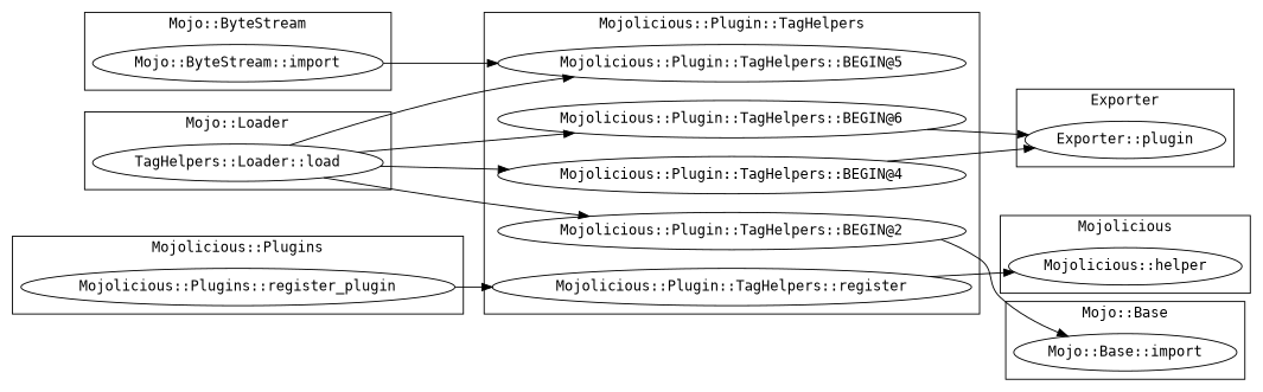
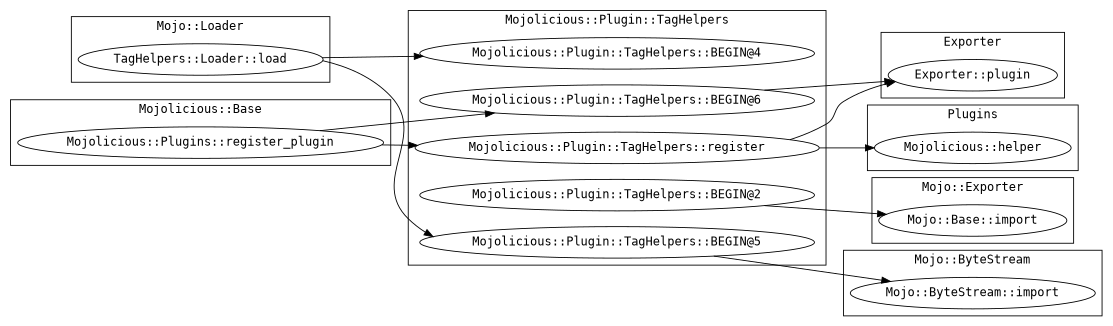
  digraph {
    fontname="DejaVu Sans Mono"
    rankdir=LR
    node [fontname="DejaVu Sans Mono"]
    edge [fontname="DejaVu Sans Mono"]
    n1 [label="Exporter::plugin"]
    "Mojo::ByteStream::import"
    "Mojolicious::Plugin::TagHelpers::BEGIN@6"
    "Mojolicious::Plugin::TagHelpers::register"
    "Mojolicious::Plugin::TagHelpers::BEGIN@2"
    "Mojolicious::Plugin::TagHelpers::BEGIN@5"
    "Mojolicious::Plugin::TagHelpers::BEGIN@4"
    "Mojo::Base::import"
    "Mojolicious::helper"
    n10 [label="TagHelpers::Loader::load"]
    "Mojolicious::Plugins::register_plugin"
    subgraph cluster_1 {
      label=Exporter
      n1
    }
    subgraph cluster_2 {
      label="Mojo::ByteStream"
      "Mojo::ByteStream::import"
    }
    subgraph cluster_3 {
      label="Mojolicious::Plugin::TagHelpers"
      "Mojolicious::Plugin::TagHelpers::BEGIN@6"
      "Mojolicious::Plugin::TagHelpers::register"
      "Mojolicious::Plugin::TagHelpers::BEGIN@2"
      "Mojolicious::Plugin::TagHelpers::BEGIN@5"
      "Mojolicious::Plugin::TagHelpers::BEGIN@4"
    }
    subgraph cluster_4 {
-     label="Mojo::Base"
+     label="Mojo::Exporter"
      "Mojo::Base::import"
    }
    subgraph cluster_5 {
-     label=Mojolicious
+     label=Plugins
      "Mojolicious::helper"
    }
    subgraph cluster_6 {
      label="Mojo::Loader"
      n10
    }
    subgraph cluster_7 {
-     label="Mojolicious::Plugins"
+     label="Mojolicious::Base"
      "Mojolicious::Plugins::register_plugin"
    }
    "Mojolicious::Plugin::TagHelpers::BEGIN@6" -> n1
    "Mojolicious::Plugin::TagHelpers::register" -> "Mojolicious::helper"
    "Mojolicious::Plugin::TagHelpers::BEGIN@2" -> "Mojo::Base::import"
-   "Mojo::ByteStream::import" -> "Mojolicious::Plugin::TagHelpers::BEGIN@5"
-   "Mojolicious::Plugin::TagHelpers::BEGIN@4" -> n1
-   n10 -> "Mojolicious::Plugin::TagHelpers::BEGIN@6"
-   n10 -> "Mojolicious::Plugin::TagHelpers::BEGIN@2"
+   "Mojolicious::Plugin::TagHelpers::BEGIN@5" -> "Mojo::ByteStream::import"
+   "Mojolicious::Plugin::TagHelpers::register" -> n1
+   "Mojolicious::Plugins::register_plugin" -> "Mojolicious::Plugin::TagHelpers::BEGIN@6"
    n10 -> "Mojolicious::Plugin::TagHelpers::BEGIN@5"
    n10 -> "Mojolicious::Plugin::TagHelpers::BEGIN@4"
    "Mojolicious::Plugins::register_plugin" -> "Mojolicious::Plugin::TagHelpers::register"
  }
